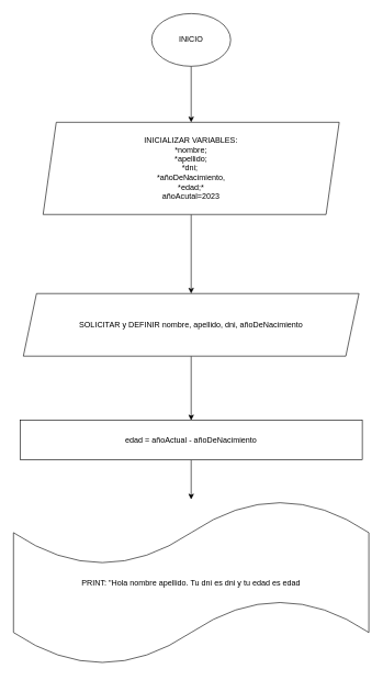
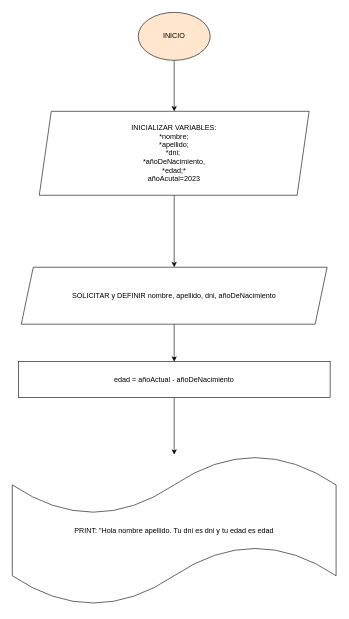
  <mxCell id="0" />
  <mxCell id="1" parent="0" />
  <mxCell id="2" value="" style="edgeStyle=orthogonalEdgeStyle;rounded=0;orthogonalLoop=1;jettySize=auto;html=1;" edge="1" parent="1" source="3" target="5"><mxGeometry relative="1" as="geometry" /></mxCell>
- <mxCell id="3" value="INICIO" style="ellipse;whiteSpace=wrap;html=1;" vertex="1" parent="1"><mxGeometry x="230" y="20" width="120" height="80" as="geometry" /></mxCell>
+ <mxCell id="3" value="INICIO" style="ellipse;whiteSpace=wrap;html=1;fillColor=#ffe6cc;" vertex="1" parent="1"><mxGeometry x="230" y="20" width="120" height="80" as="geometry" /></mxCell>
  <mxCell id="4" value="" style="edgeStyle=orthogonalEdgeStyle;rounded=0;orthogonalLoop=1;jettySize=auto;html=1;" edge="1" parent="1" source="5" target="7"><mxGeometry relative="1" as="geometry" /></mxCell>
  <mxCell id="5" value="INICIALIZAR VARIABLES:&lt;br&gt;*nombre;&lt;br&gt;*apellido;&lt;br&gt;*dni;&amp;nbsp;&lt;br&gt;*añoDeNacimiento,&lt;br&gt;*edad;*&lt;br&gt;añoAcutal=2023" style="shape=parallelogram;perimeter=parallelogramPerimeter;whiteSpace=wrap;html=1;fixedSize=1;" vertex="1" parent="1"><mxGeometry x="65" y="185" width="450" height="140" as="geometry" /></mxCell>
  <mxCell id="6" value="" style="edgeStyle=orthogonalEdgeStyle;rounded=0;orthogonalLoop=1;jettySize=auto;html=1;" edge="1" parent="1" source="7" target="9"><mxGeometry relative="1" as="geometry" /></mxCell>
  <mxCell id="7" value="SOLICITAR y DEFINIR nombre, apellido, dni, añoDeNacimiento" style="shape=parallelogram;perimeter=parallelogramPerimeter;whiteSpace=wrap;html=1;fixedSize=1;" vertex="1" parent="1"><mxGeometry x="35" y="445" width="510" height="95" as="geometry" /></mxCell>
  <mxCell id="8" value="" style="edgeStyle=orthogonalEdgeStyle;rounded=0;orthogonalLoop=1;jettySize=auto;html=1;" edge="1" parent="1" source="9" target="10"><mxGeometry relative="1" as="geometry" /></mxCell>
- <mxCell id="9" value="edad = añoActual - añoDeNacimiento" style="whiteSpace=wrap;html=1;" vertex="1" parent="1"><mxGeometry x="30" y="637.5" width="520" height="60" as="geometry" /></mxCell>
+ <mxCell id="9" value="edad = añoActual - añoDeNacimiento" style="whiteSpace=wrap;html=1;" vertex="1" parent="1"><mxGeometry x="30" y="602.5" width="520" height="60" as="geometry" /></mxCell>
  <mxCell id="10" value="PRINT: &quot;Hola nombre apellido. Tu dni es dni y tu edad es edad" style="shape=tape;whiteSpace=wrap;html=1;" vertex="1" parent="1"><mxGeometry x="20" y="757.5" width="540" height="252.5" as="geometry" /></mxCell>
